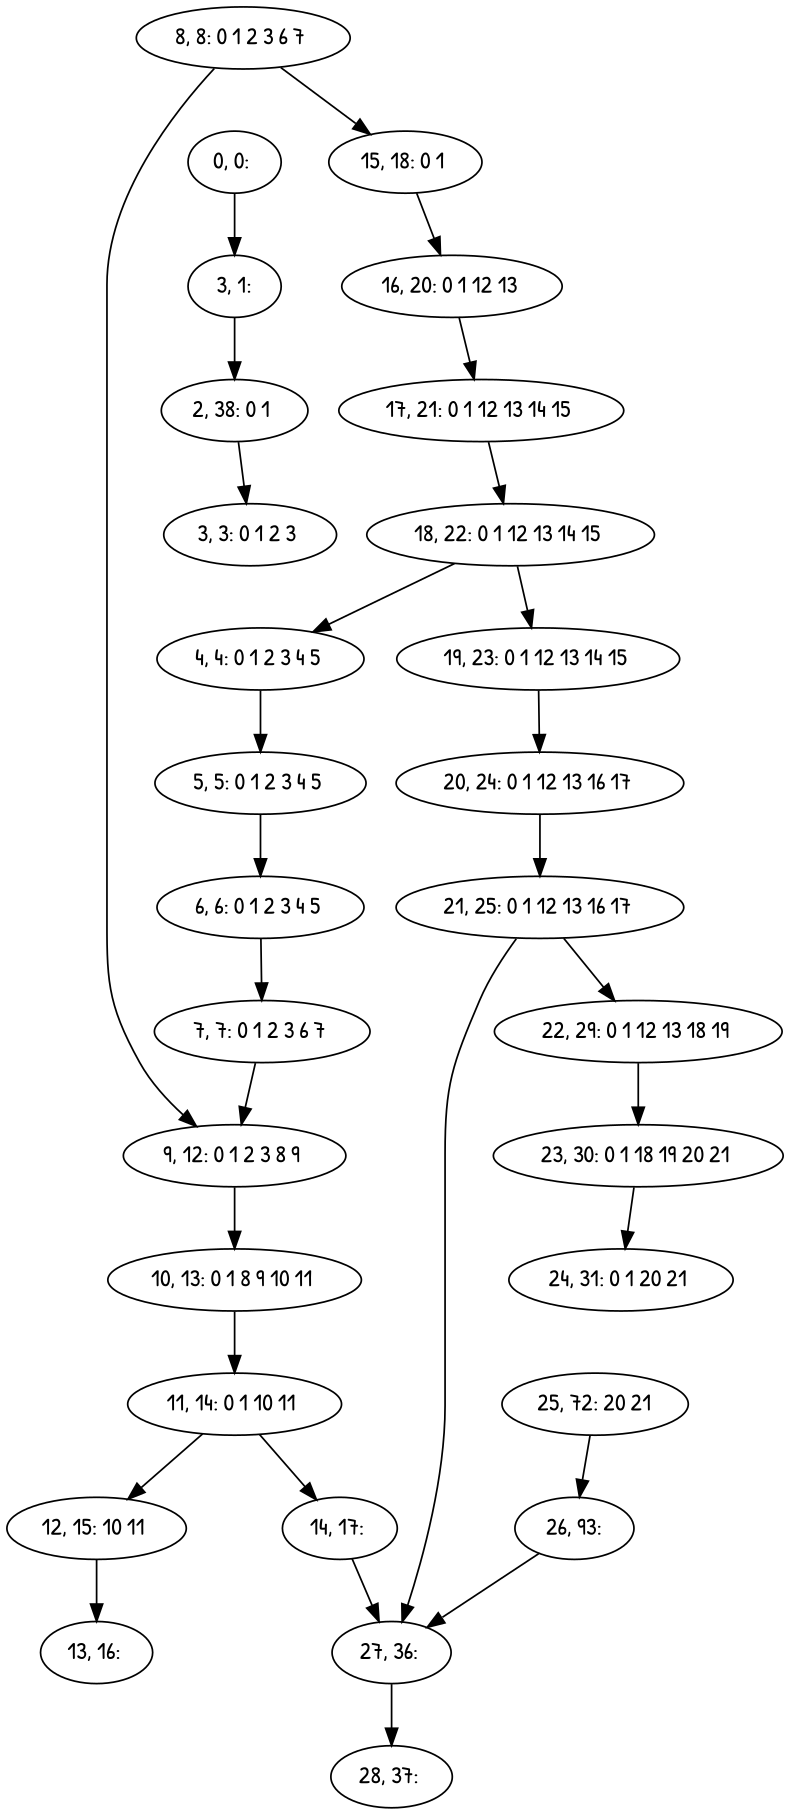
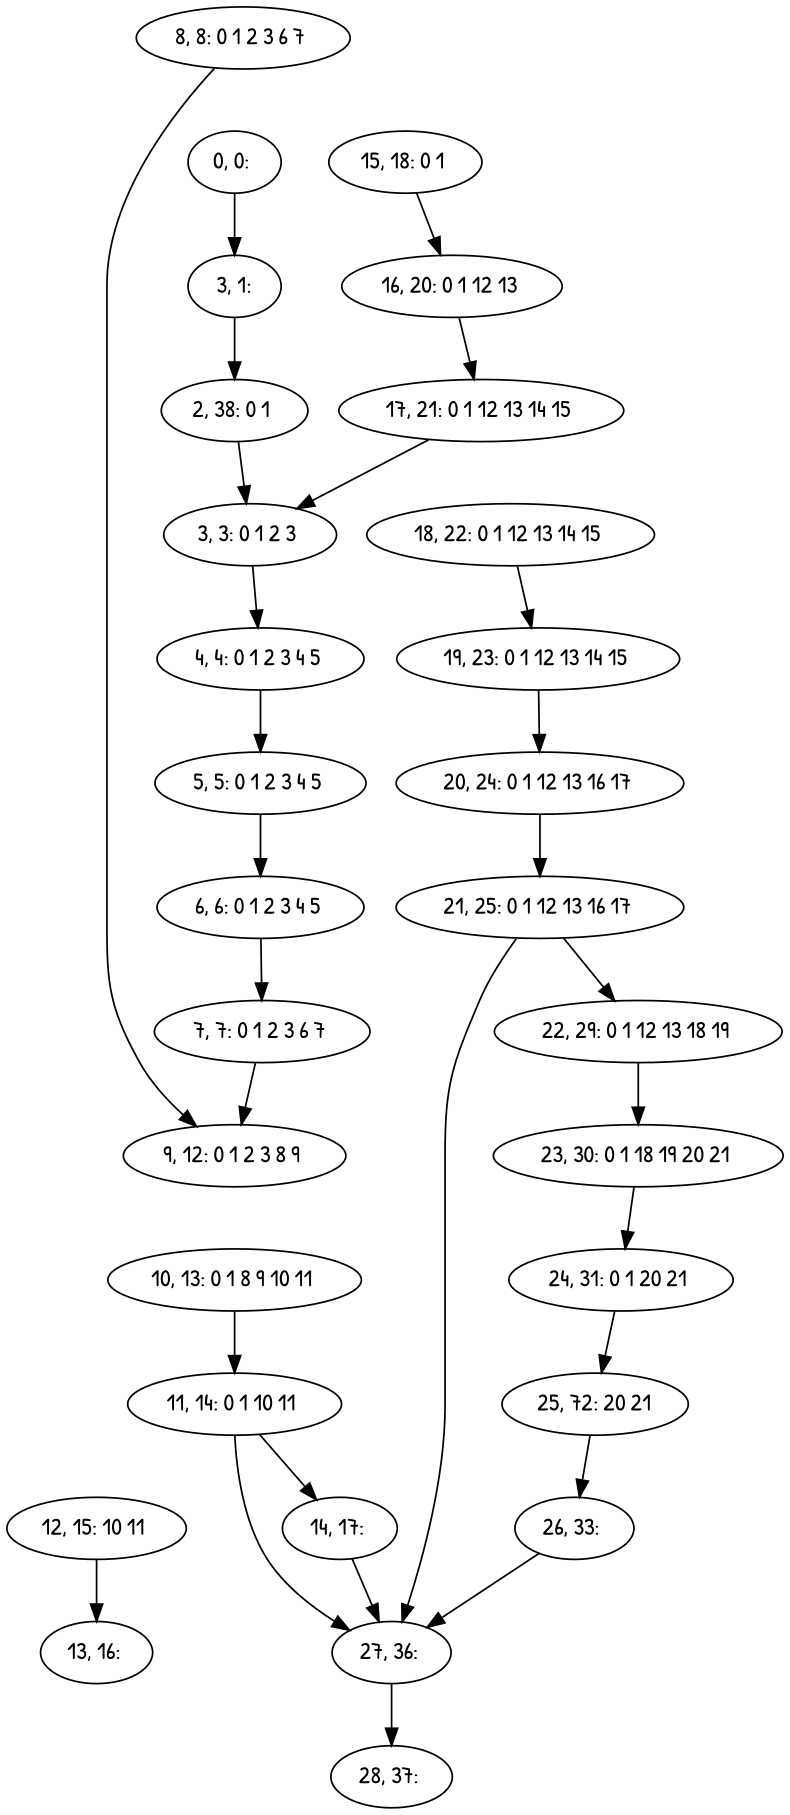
  digraph {
    fontname="Patrick Hand"
    node [fontname="Patrick Hand"]
    edge [fontname="Patrick Hand"]
    n1 [label="0, 0: "]
    n2 [label="3, 1:"]
    n3 [label="2, 38: 0 1 "]
    n4 [label="3, 3: 0 1 2 3 "]
    n5 [label="4, 4: 0 1 2 3 4 5 "]
    n6 [label="5, 5: 0 1 2 3 4 5 "]
    n7 [label="6, 6: 0 1 2 3 4 5 "]
    n8 [label="7, 7: 0 1 2 3 6 7 "]
    n9 [label="9, 12: 0 1 2 3 8 9 "]
    n10 [label="8, 8: 0 1 2 3 6 7 "]
    n11 [label="15, 18: 0 1 "]
    n12 [label="10, 13: 0 1 8 9 10 11 "]
    n13 [label="16, 20: 0 1 12 13 "]
    n14 [label="11, 14: 0 1 10 11 "]
    n15 [label="12, 15: 10 11 "]
    n16 [label="14, 17: "]
    n17 [label="13, 16: "]
    n18 [label="27, 36: "]
    n19 [label="28, 37: "]
    n20 [label="17, 21: 0 1 12 13 14 15 "]
    n21 [label="18, 22: 0 1 12 13 14 15 "]
    n22 [label="19, 23: 0 1 12 13 14 15 "]
    n23 [label="20, 24: 0 1 12 13 16 17 "]
    n24 [label="21, 25: 0 1 12 13 16 17 "]
    n25 [label="22, 29: 0 1 12 13 18 19 "]
    n26 [label="23, 30: 0 1 18 19 20 21 "]
    n27 [label="24, 31: 0 1 20 21 "]
    n28 [label="25, 72: 20 21"]
-   n29 [label="26, 93:"]
+   n29 [label="26, 33: "]
    n1 -> n2
    n2 -> n3
    n3 -> n4
-   n21 -> n5
+   n4 -> n5
    n5 -> n6
    n6 -> n7
    n7 -> n8
    n8 -> n9
-   n9 -> n12
    n10 -> n9
-   n10 -> n11
    n11 -> n13
    n12 -> n14
    n13 -> n20
-   n14 -> n15
+   n14 -> n18
    n14 -> n16
    n15 -> n17
    n16 -> n18
    n18 -> n19
-   n20 -> n21
+   n20 -> n4
    n21 -> n22
    n22 -> n23
    n23 -> n24
    n24 -> n18
    n24 -> n25
    n25 -> n26
    n26 -> n27
+   n27 -> n28
    n28 -> n29
    n29 -> n18
  }
